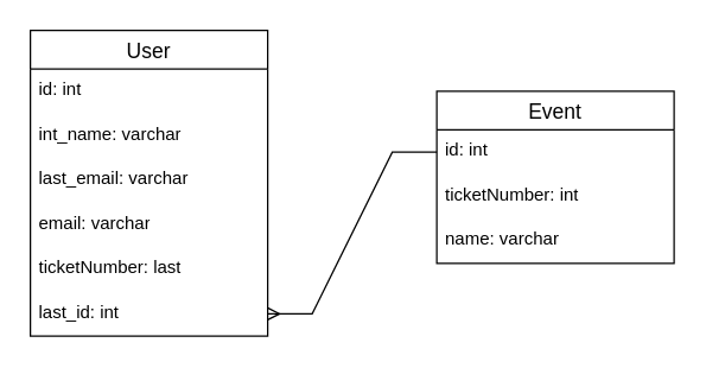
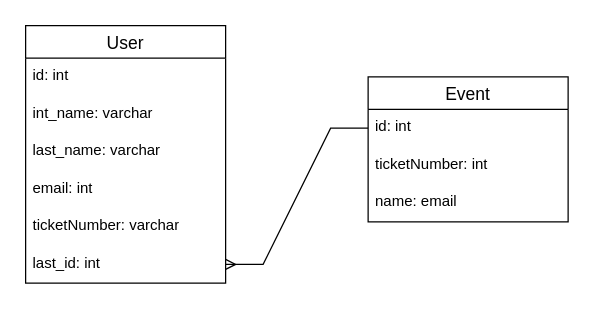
  <mxCell id="0" />
  <mxCell id="1" parent="0" />
  <mxCell id="2" value="User" style="swimlane;fontStyle=0;childLayout=stackLayout;horizontal=1;startSize=26;horizontalStack=0;resizeParent=1;resizeParentMax=0;resizeLast=0;collapsible=1;marginBottom=0;align=center;fontSize=14;" vertex="1" parent="1"><mxGeometry x="20" y="20" width="160" height="206" as="geometry"><mxRectangle x="60" y="285" width="65" height="29" as="alternateBounds" /></mxGeometry></mxCell>
  <mxCell id="3" value="id: int" style="text;strokeColor=none;fillColor=none;spacingLeft=4;spacingRight=4;overflow=hidden;rotatable=0;points=[[0,0.5],[1,0.5]];portConstraint=eastwest;fontSize=12;whiteSpace=wrap;html=1;" vertex="1" parent="2"><mxGeometry y="26" width="160" height="30" as="geometry" /></mxCell>
  <mxCell id="4" value="int_name: varchar" style="text;strokeColor=none;fillColor=none;spacingLeft=4;spacingRight=4;overflow=hidden;rotatable=0;points=[[0,0.5],[1,0.5]];portConstraint=eastwest;fontSize=12;whiteSpace=wrap;html=1;" vertex="1" parent="2"><mxGeometry y="56" width="160" height="30" as="geometry" /></mxCell>
- <mxCell id="5" value="last_email: varchar" style="text;strokeColor=none;fillColor=none;spacingLeft=4;spacingRight=4;overflow=hidden;rotatable=0;points=[[0,0.5],[1,0.5]];portConstraint=eastwest;fontSize=12;whiteSpace=wrap;html=1;" vertex="1" parent="2"><mxGeometry y="86" width="160" height="30" as="geometry" /></mxCell>
- <mxCell id="6" value="email: varchar" style="text;strokeColor=none;fillColor=none;spacingLeft=4;spacingRight=4;overflow=hidden;rotatable=0;points=[[0,0.5],[1,0.5]];portConstraint=eastwest;fontSize=12;whiteSpace=wrap;html=1;" vertex="1" parent="2"><mxGeometry y="116" width="160" height="30" as="geometry" /></mxCell>
- <mxCell id="7" value="ticketNumber: last" style="text;strokeColor=none;fillColor=none;spacingLeft=4;spacingRight=4;overflow=hidden;rotatable=0;points=[[0,0.5],[1,0.5]];portConstraint=eastwest;fontSize=12;whiteSpace=wrap;html=1;" vertex="1" parent="2"><mxGeometry y="146" width="160" height="30" as="geometry" /></mxCell>
+ <mxCell id="5" value="last_name: varchar" style="text;strokeColor=none;fillColor=none;spacingLeft=4;spacingRight=4;overflow=hidden;rotatable=0;points=[[0,0.5],[1,0.5]];portConstraint=eastwest;fontSize=12;whiteSpace=wrap;html=1;" vertex="1" parent="2"><mxGeometry y="86" width="160" height="30" as="geometry" /></mxCell>
+ <mxCell id="6" value="email: int" style="text;strokeColor=none;fillColor=none;spacingLeft=4;spacingRight=4;overflow=hidden;rotatable=0;points=[[0,0.5],[1,0.5]];portConstraint=eastwest;fontSize=12;whiteSpace=wrap;html=1;" vertex="1" parent="2"><mxGeometry y="116" width="160" height="30" as="geometry" /></mxCell>
+ <mxCell id="7" value="ticketNumber: varchar" style="text;strokeColor=none;fillColor=none;spacingLeft=4;spacingRight=4;overflow=hidden;rotatable=0;points=[[0,0.5],[1,0.5]];portConstraint=eastwest;fontSize=12;whiteSpace=wrap;html=1;" vertex="1" parent="2"><mxGeometry y="146" width="160" height="30" as="geometry" /></mxCell>
  <mxCell id="8" value="last_id: int" style="text;strokeColor=none;fillColor=none;spacingLeft=4;spacingRight=4;overflow=hidden;rotatable=0;points=[[0,0.5],[1,0.5]];portConstraint=eastwest;fontSize=12;whiteSpace=wrap;html=1;" vertex="1" parent="2"><mxGeometry y="176" width="160" height="30" as="geometry" /></mxCell>
  <mxCell id="9" value="Event" style="swimlane;fontStyle=0;childLayout=stackLayout;horizontal=1;startSize=26;horizontalStack=0;resizeParent=1;resizeParentMax=0;resizeLast=0;collapsible=1;marginBottom=0;align=center;fontSize=14;" vertex="1" parent="1"><mxGeometry x="294" y="61" width="160" height="116" as="geometry" /></mxCell>
  <mxCell id="10" value="id: int" style="text;strokeColor=none;fillColor=none;spacingLeft=4;spacingRight=4;overflow=hidden;rotatable=0;points=[[0,0.5],[1,0.5]];portConstraint=eastwest;fontSize=12;whiteSpace=wrap;html=1;" vertex="1" parent="9"><mxGeometry y="26" width="160" height="30" as="geometry" /></mxCell>
  <mxCell id="11" value="ticketNumber: int" style="text;strokeColor=none;fillColor=none;spacingLeft=4;spacingRight=4;overflow=hidden;rotatable=0;points=[[0,0.5],[1,0.5]];portConstraint=eastwest;fontSize=12;whiteSpace=wrap;html=1;" vertex="1" parent="9"><mxGeometry y="56" width="160" height="30" as="geometry" /></mxCell>
- <mxCell id="12" value="name: varchar" style="text;strokeColor=none;fillColor=none;spacingLeft=4;spacingRight=4;overflow=hidden;rotatable=0;points=[[0,0.5],[1,0.5]];portConstraint=eastwest;fontSize=12;whiteSpace=wrap;html=1;" vertex="1" parent="9"><mxGeometry y="86" width="160" height="30" as="geometry" /></mxCell>
+ <mxCell id="12" value="name: email" style="text;strokeColor=none;fillColor=none;spacingLeft=4;spacingRight=4;overflow=hidden;rotatable=0;points=[[0,0.5],[1,0.5]];portConstraint=eastwest;fontSize=12;whiteSpace=wrap;html=1;" vertex="1" parent="9"><mxGeometry y="86" width="160" height="30" as="geometry" /></mxCell>
  <mxCell id="13" style="edgeStyle=entityRelationEdgeStyle;rounded=0;orthogonalLoop=1;jettySize=auto;html=1;exitX=0;exitY=0.5;exitDx=0;exitDy=0;entryX=1;entryY=0.5;entryDx=0;entryDy=0;endArrow=ERmany;endFill=0;startArrow=none;startFill=0;" edge="1" parent="1" source="10" target="8"><mxGeometry relative="1" as="geometry" /></mxCell>
